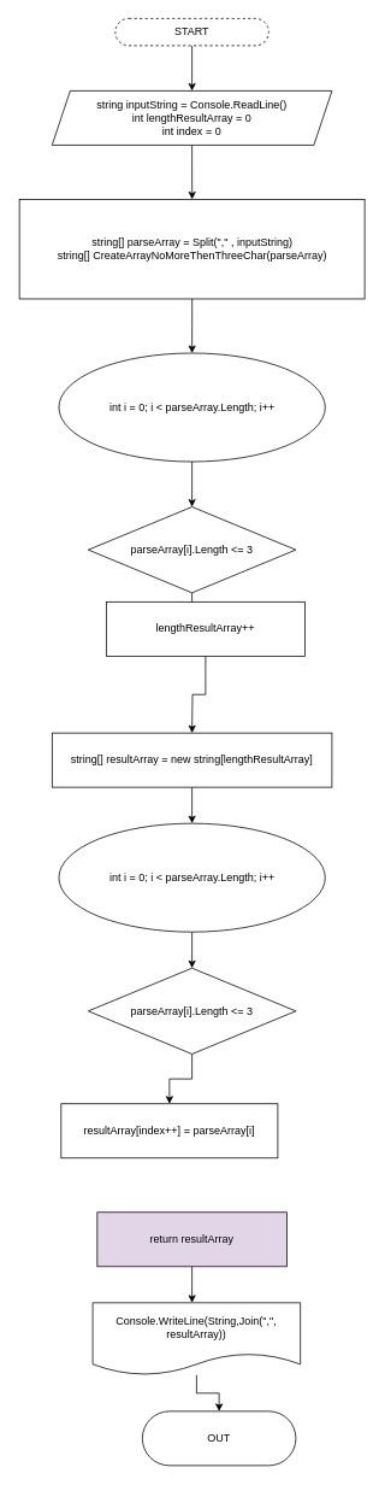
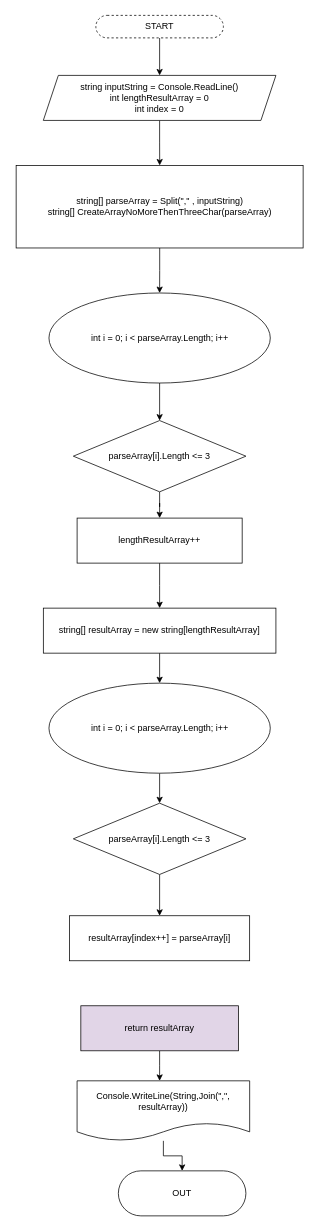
  <mxCell id="0" />
  <mxCell id="1" parent="0" />
  <mxCell id="2" style="edgeStyle=orthogonalEdgeStyle;rounded=0;orthogonalLoop=1;jettySize=auto;html=1;entryX=0.5;entryY=0;entryDx=0;entryDy=0;" edge="1" parent="1" source="3" target="5"><mxGeometry relative="1" as="geometry" /></mxCell>
  <mxCell id="3" value="START" style="rounded=1;whiteSpace=wrap;html=1;arcSize=50;dashed=1;" vertex="1" parent="1"><mxGeometry x="127" y="20" width="170" height="30" as="geometry" /></mxCell>
  <mxCell id="4" style="edgeStyle=orthogonalEdgeStyle;rounded=0;orthogonalLoop=1;jettySize=auto;html=1;" edge="1" parent="1" source="5" target="7"><mxGeometry relative="1" as="geometry" /></mxCell>
  <mxCell id="5" value="&lt;div&gt;string inputString = Console.ReadLine()&lt;/div&gt;&lt;div&gt;int lengthResultArray = 0&lt;/div&gt;&lt;div&gt;int index = 0&lt;br&gt; &lt;/div&gt;" style="shape=parallelogram;perimeter=parallelogramPerimeter;whiteSpace=wrap;html=1;fixedSize=1;" vertex="1" parent="1"><mxGeometry x="57" y="100" width="310" height="60" as="geometry" /></mxCell>
  <mxCell id="6" style="edgeStyle=orthogonalEdgeStyle;rounded=0;orthogonalLoop=1;jettySize=auto;html=1;entryX=0.5;entryY=0;entryDx=0;entryDy=0;" edge="1" parent="1" source="7" target="9"><mxGeometry relative="1" as="geometry" /></mxCell>
  <mxCell id="7" value="&lt;div&gt;string[] parseArray = Split(&quot;,&quot; , inputString)&lt;/div&gt;&lt;div&gt;string[] CreateArrayNoMoreThenThreeChar(parseArray)&lt;br&gt;&lt;/div&gt;" style="rounded=0;whiteSpace=wrap;html=1;" vertex="1" parent="1"><mxGeometry x="20.75" y="220" width="382.5" height="110" as="geometry" /></mxCell>
  <mxCell id="8" style="edgeStyle=orthogonalEdgeStyle;rounded=0;orthogonalLoop=1;jettySize=auto;html=1;" edge="1" parent="1" source="9" target="11"><mxGeometry relative="1" as="geometry" /></mxCell>
  <mxCell id="9" value="int i = 0; i &amp;lt; parseArray.Length; i++" style="ellipse;whiteSpace=wrap;html=1;" vertex="1" parent="1"><mxGeometry x="64.5" y="390" width="295" height="120" as="geometry" /></mxCell>
  <mxCell id="10" style="edgeStyle=orthogonalEdgeStyle;rounded=0;orthogonalLoop=1;jettySize=auto;html=1;" edge="1" parent="1" source="11" target="13"><mxGeometry relative="1" as="geometry" /></mxCell>
  <mxCell id="11" value="parseArray[i].Length &amp;lt;= 3" style="rhombus;whiteSpace=wrap;html=1;" vertex="1" parent="1"><mxGeometry x="97" y="560" width="230" height="95" as="geometry" /></mxCell>
  <mxCell id="12" style="edgeStyle=orthogonalEdgeStyle;rounded=0;orthogonalLoop=1;jettySize=auto;html=1;" edge="1" parent="1" source="13"><mxGeometry relative="1" as="geometry"><mxPoint x="212" y="810" as="targetPoint" /></mxGeometry></mxCell>
- <mxCell id="13" value="lengthResultArray++" style="rounded=0;whiteSpace=wrap;html=1;" vertex="1" parent="1"><mxGeometry x="117" y="665" width="220" height="60" as="geometry" /></mxCell>
+ <mxCell id="13" value="lengthResultArray++" style="rounded=0;whiteSpace=wrap;html=1;" vertex="1" parent="1"><mxGeometry x="102" y="690" width="220" height="60" as="geometry" /></mxCell>
  <mxCell id="14" style="edgeStyle=orthogonalEdgeStyle;rounded=0;orthogonalLoop=1;jettySize=auto;html=1;entryX=0.5;entryY=0;entryDx=0;entryDy=0;" edge="1" parent="1" source="15" target="17"><mxGeometry relative="1" as="geometry" /></mxCell>
  <mxCell id="15" value="string[] resultArray = new string[lengthResultArray]" style="rounded=0;whiteSpace=wrap;html=1;" vertex="1" parent="1"><mxGeometry x="57" y="810" width="310" height="60" as="geometry" /></mxCell>
  <mxCell id="16" style="edgeStyle=orthogonalEdgeStyle;rounded=0;orthogonalLoop=1;jettySize=auto;html=1;entryX=0.5;entryY=0;entryDx=0;entryDy=0;" edge="1" parent="1" source="17" target="19"><mxGeometry relative="1" as="geometry" /></mxCell>
  <mxCell id="17" value="int i = 0; i &amp;lt; parseArray.Length; i++" style="ellipse;whiteSpace=wrap;html=1;" vertex="1" parent="1"><mxGeometry x="64.5" y="910" width="295" height="120" as="geometry" /></mxCell>
  <mxCell id="18" style="edgeStyle=orthogonalEdgeStyle;rounded=0;orthogonalLoop=1;jettySize=auto;html=1;" edge="1" parent="1" source="19" target="20"><mxGeometry relative="1" as="geometry" /></mxCell>
  <mxCell id="19" value="parseArray[i].Length &amp;lt;= 3" style="rhombus;whiteSpace=wrap;html=1;" vertex="1" parent="1"><mxGeometry x="97" y="1070" width="230" height="95" as="geometry" /></mxCell>
- <mxCell id="20" value="resultArray[index++] = parseArray[i]" style="rounded=0;whiteSpace=wrap;html=1;" vertex="1" parent="1"><mxGeometry x="67" y="1220" width="240" height="60" as="geometry" /></mxCell>
+ <mxCell id="20" value="resultArray[index++] = parseArray[i]" style="rounded=0;whiteSpace=wrap;html=1;" vertex="1" parent="1"><mxGeometry x="92" y="1220" width="240" height="60" as="geometry" /></mxCell>
  <mxCell id="21" style="edgeStyle=orthogonalEdgeStyle;rounded=0;orthogonalLoop=1;jettySize=auto;html=1;entryX=0.5;entryY=0;entryDx=0;entryDy=0;" edge="1" parent="1" source="22"><mxGeometry relative="1" as="geometry"><mxPoint x="212" y="1440" as="targetPoint" /></mxGeometry></mxCell>
  <mxCell id="22" value="&lt;div&gt;return resultArray&lt;/div&gt;" style="rounded=0;whiteSpace=wrap;html=1;fillColor=#e1d5e7;" vertex="1" parent="1"><mxGeometry x="107" y="1340" width="210" height="60" as="geometry" /></mxCell>
  <mxCell id="23" style="edgeStyle=orthogonalEdgeStyle;rounded=0;orthogonalLoop=1;jettySize=auto;html=1;" edge="1" parent="1" source="24" target="25"><mxGeometry relative="1" as="geometry" /></mxCell>
  <mxCell id="24" value="Console.WriteLine(String,Join(&quot;,&quot;, resultArray))" style="shape=document;whiteSpace=wrap;html=1;boundedLbl=1;" vertex="1" parent="1"><mxGeometry x="102" y="1440" width="230" height="80" as="geometry" /></mxCell>
  <mxCell id="25" value="OUT" style="rounded=1;whiteSpace=wrap;html=1;arcSize=50;" vertex="1" parent="1"><mxGeometry x="157" y="1560" width="170" height="60" as="geometry" /></mxCell>
